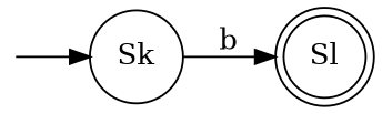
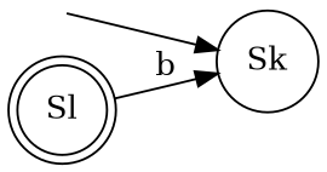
  digraph {
    rankdir=LR
    node [color=black fontcolor=black]
    start [color=white fontcolor=white shape=point]
    Sk [shape=circle]
    Sl [shape=doublecircle]
    start -> Sk
-   Sk -> Sl [label=b]
+   Sl -> Sk [label=b]
  }
